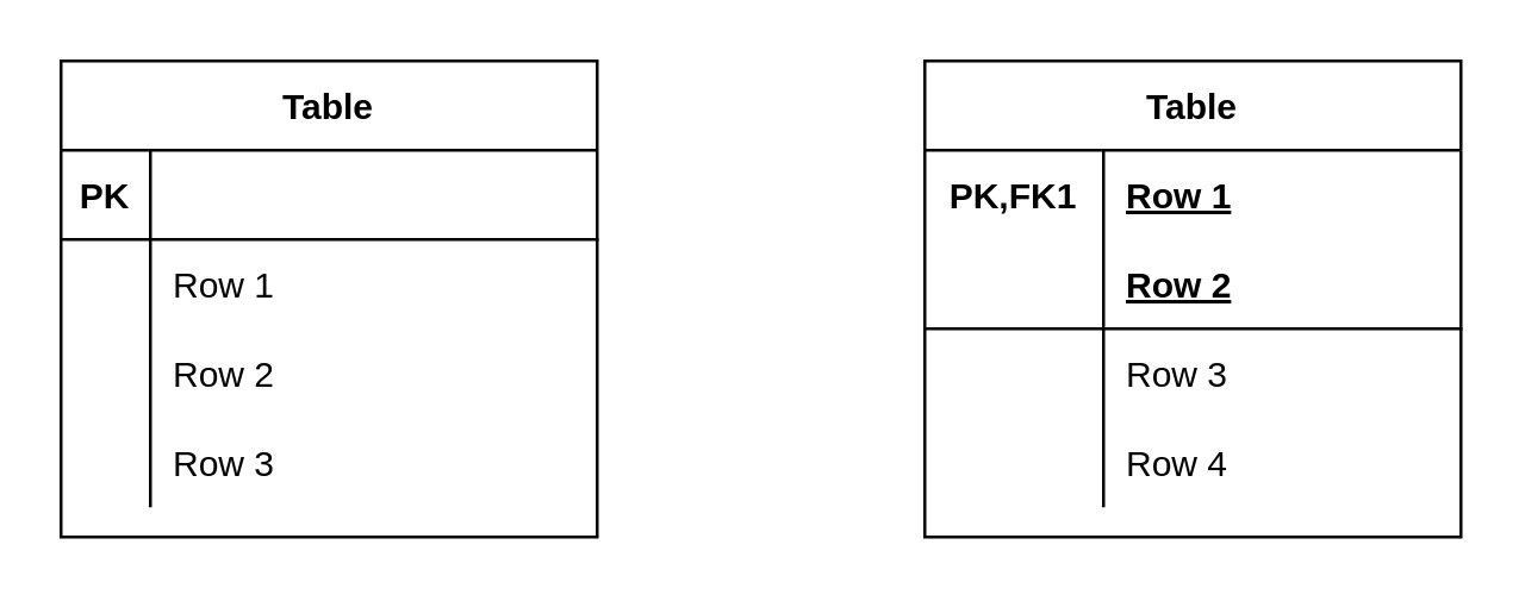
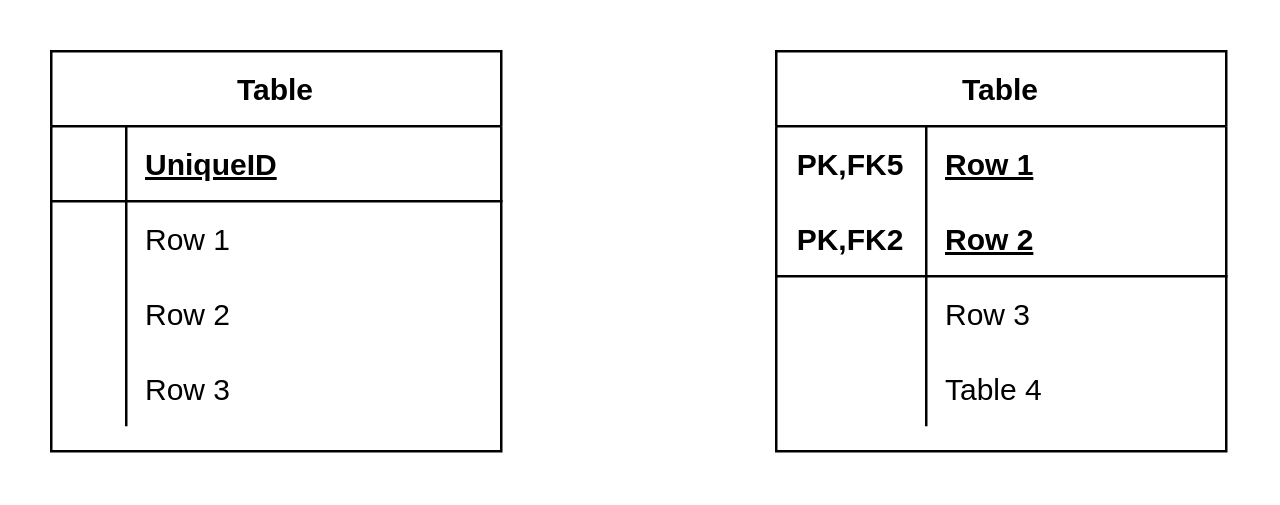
  <mxCell id="0" />
  <mxCell id="1" parent="0" />
  <mxCell id="2" value="Table" style="shape=table;startSize=30;container=1;collapsible=1;childLayout=tableLayout;fixedRows=1;rowLines=0;fontStyle=1;align=center;resizeLast=1;" vertex="1" parent="1"><mxGeometry x="20" y="20" width="180" height="160" as="geometry" /></mxCell>
  <mxCell id="3" value="" style="shape=partialRectangle;collapsible=0;dropTarget=0;pointerEvents=0;fillColor=none;top=0;left=0;bottom=1;right=0;points=[[0,0.5],[1,0.5]];portConstraint=eastwest;" vertex="1" parent="2"><mxGeometry y="30" width="180" height="30" as="geometry" /></mxCell>
- <mxCell id="4" value="PK" style="shape=partialRectangle;connectable=0;fillColor=none;top=0;left=0;bottom=0;right=0;fontStyle=1;overflow=hidden;" vertex="1" parent="3"><mxGeometry width="30" height="30" as="geometry" /></mxCell>
+ <mxCell id="5" value="UniqueID" style="shape=partialRectangle;connectable=0;fillColor=none;top=0;left=0;bottom=0;right=0;align=left;spacingLeft=6;fontStyle=5;overflow=hidden;" vertex="1" parent="3"><mxGeometry x="30" width="150" height="30" as="geometry" /></mxCell>
  <mxCell id="6" value="" style="shape=partialRectangle;collapsible=0;dropTarget=0;pointerEvents=0;fillColor=none;top=0;left=0;bottom=0;right=0;points=[[0,0.5],[1,0.5]];portConstraint=eastwest;" vertex="1" parent="2"><mxGeometry y="60" width="180" height="30" as="geometry" /></mxCell>
  <mxCell id="7" value="" style="shape=partialRectangle;connectable=0;fillColor=none;top=0;left=0;bottom=0;right=0;editable=1;overflow=hidden;" vertex="1" parent="6"><mxGeometry width="30" height="30" as="geometry" /></mxCell>
  <mxCell id="8" value="Row 1" style="shape=partialRectangle;connectable=0;fillColor=none;top=0;left=0;bottom=0;right=0;align=left;spacingLeft=6;overflow=hidden;" vertex="1" parent="6"><mxGeometry x="30" width="150" height="30" as="geometry" /></mxCell>
  <mxCell id="9" value="" style="shape=partialRectangle;collapsible=0;dropTarget=0;pointerEvents=0;fillColor=none;top=0;left=0;bottom=0;right=0;points=[[0,0.5],[1,0.5]];portConstraint=eastwest;" vertex="1" parent="2"><mxGeometry y="90" width="180" height="30" as="geometry" /></mxCell>
  <mxCell id="10" value="" style="shape=partialRectangle;connectable=0;fillColor=none;top=0;left=0;bottom=0;right=0;editable=1;overflow=hidden;" vertex="1" parent="9"><mxGeometry width="30" height="30" as="geometry" /></mxCell>
  <mxCell id="11" value="Row 2" style="shape=partialRectangle;connectable=0;fillColor=none;top=0;left=0;bottom=0;right=0;align=left;spacingLeft=6;overflow=hidden;" vertex="1" parent="9"><mxGeometry x="30" width="150" height="30" as="geometry" /></mxCell>
  <mxCell id="12" value="" style="shape=partialRectangle;collapsible=0;dropTarget=0;pointerEvents=0;fillColor=none;top=0;left=0;bottom=0;right=0;points=[[0,0.5],[1,0.5]];portConstraint=eastwest;" vertex="1" parent="2"><mxGeometry y="120" width="180" height="30" as="geometry" /></mxCell>
  <mxCell id="13" value="" style="shape=partialRectangle;connectable=0;fillColor=none;top=0;left=0;bottom=0;right=0;editable=1;overflow=hidden;" vertex="1" parent="12"><mxGeometry width="30" height="30" as="geometry" /></mxCell>
  <mxCell id="14" value="Row 3" style="shape=partialRectangle;connectable=0;fillColor=none;top=0;left=0;bottom=0;right=0;align=left;spacingLeft=6;overflow=hidden;" vertex="1" parent="12"><mxGeometry x="30" width="150" height="30" as="geometry" /></mxCell>
  <mxCell id="15" value="Table" style="shape=table;startSize=30;container=1;collapsible=1;childLayout=tableLayout;fixedRows=1;rowLines=0;fontStyle=1;align=center;resizeLast=1;" vertex="1" parent="1"><mxGeometry x="310" y="20" width="180" height="160" as="geometry" /></mxCell>
  <mxCell id="16" value="" style="shape=partialRectangle;collapsible=0;dropTarget=0;pointerEvents=0;fillColor=none;top=0;left=0;bottom=0;right=0;points=[[0,0.5],[1,0.5]];portConstraint=eastwest;" vertex="1" parent="15"><mxGeometry y="30" width="180" height="30" as="geometry" /></mxCell>
- <mxCell id="17" value="PK,FK1" style="shape=partialRectangle;connectable=0;fillColor=none;top=0;left=0;bottom=0;right=0;fontStyle=1;overflow=hidden;" vertex="1" parent="16"><mxGeometry width="60" height="30" as="geometry" /></mxCell>
+ <mxCell id="17" value="PK,FK5" style="shape=partialRectangle;connectable=0;fillColor=none;top=0;left=0;bottom=0;right=0;fontStyle=1;overflow=hidden;" vertex="1" parent="16"><mxGeometry width="60" height="30" as="geometry" /></mxCell>
  <mxCell id="18" value="Row 1" style="shape=partialRectangle;connectable=0;fillColor=none;top=0;left=0;bottom=0;right=0;align=left;spacingLeft=6;fontStyle=5;overflow=hidden;" vertex="1" parent="16"><mxGeometry x="60" width="120" height="30" as="geometry" /></mxCell>
  <mxCell id="19" value="" style="shape=partialRectangle;collapsible=0;dropTarget=0;pointerEvents=0;fillColor=none;top=0;left=0;bottom=1;right=0;points=[[0,0.5],[1,0.5]];portConstraint=eastwest;" vertex="1" parent="15"><mxGeometry y="60" width="180" height="30" as="geometry" /></mxCell>
+ <mxCell id="20" value="PK,FK2" style="shape=partialRectangle;connectable=0;fillColor=none;top=0;left=0;bottom=0;right=0;fontStyle=1;overflow=hidden;" vertex="1" parent="19"><mxGeometry width="60" height="30" as="geometry" /></mxCell>
  <mxCell id="21" value="Row 2" style="shape=partialRectangle;connectable=0;fillColor=none;top=0;left=0;bottom=0;right=0;align=left;spacingLeft=6;fontStyle=5;overflow=hidden;" vertex="1" parent="19"><mxGeometry x="60" width="120" height="30" as="geometry" /></mxCell>
  <mxCell id="22" value="" style="shape=partialRectangle;collapsible=0;dropTarget=0;pointerEvents=0;fillColor=none;top=0;left=0;bottom=0;right=0;points=[[0,0.5],[1,0.5]];portConstraint=eastwest;" vertex="1" parent="15"><mxGeometry y="90" width="180" height="30" as="geometry" /></mxCell>
  <mxCell id="23" value="" style="shape=partialRectangle;connectable=0;fillColor=none;top=0;left=0;bottom=0;right=0;editable=1;overflow=hidden;" vertex="1" parent="22"><mxGeometry width="60" height="30" as="geometry" /></mxCell>
  <mxCell id="24" value="Row 3" style="shape=partialRectangle;connectable=0;fillColor=none;top=0;left=0;bottom=0;right=0;align=left;spacingLeft=6;overflow=hidden;" vertex="1" parent="22"><mxGeometry x="60" width="120" height="30" as="geometry" /></mxCell>
  <mxCell id="25" value="" style="shape=partialRectangle;collapsible=0;dropTarget=0;pointerEvents=0;fillColor=none;top=0;left=0;bottom=0;right=0;points=[[0,0.5],[1,0.5]];portConstraint=eastwest;" vertex="1" parent="15"><mxGeometry y="120" width="180" height="30" as="geometry" /></mxCell>
  <mxCell id="26" value="" style="shape=partialRectangle;connectable=0;fillColor=none;top=0;left=0;bottom=0;right=0;editable=1;overflow=hidden;" vertex="1" parent="25"><mxGeometry width="60" height="30" as="geometry" /></mxCell>
- <mxCell id="27" value="Row 4" style="shape=partialRectangle;connectable=0;fillColor=none;top=0;left=0;bottom=0;right=0;align=left;spacingLeft=6;overflow=hidden;" vertex="1" parent="25"><mxGeometry x="60" width="120" height="30" as="geometry" /></mxCell>
+ <mxCell id="27" value="Table 4" style="shape=partialRectangle;connectable=0;fillColor=none;top=0;left=0;bottom=0;right=0;align=left;spacingLeft=6;overflow=hidden;" vertex="1" parent="25"><mxGeometry x="60" width="120" height="30" as="geometry" /></mxCell>
